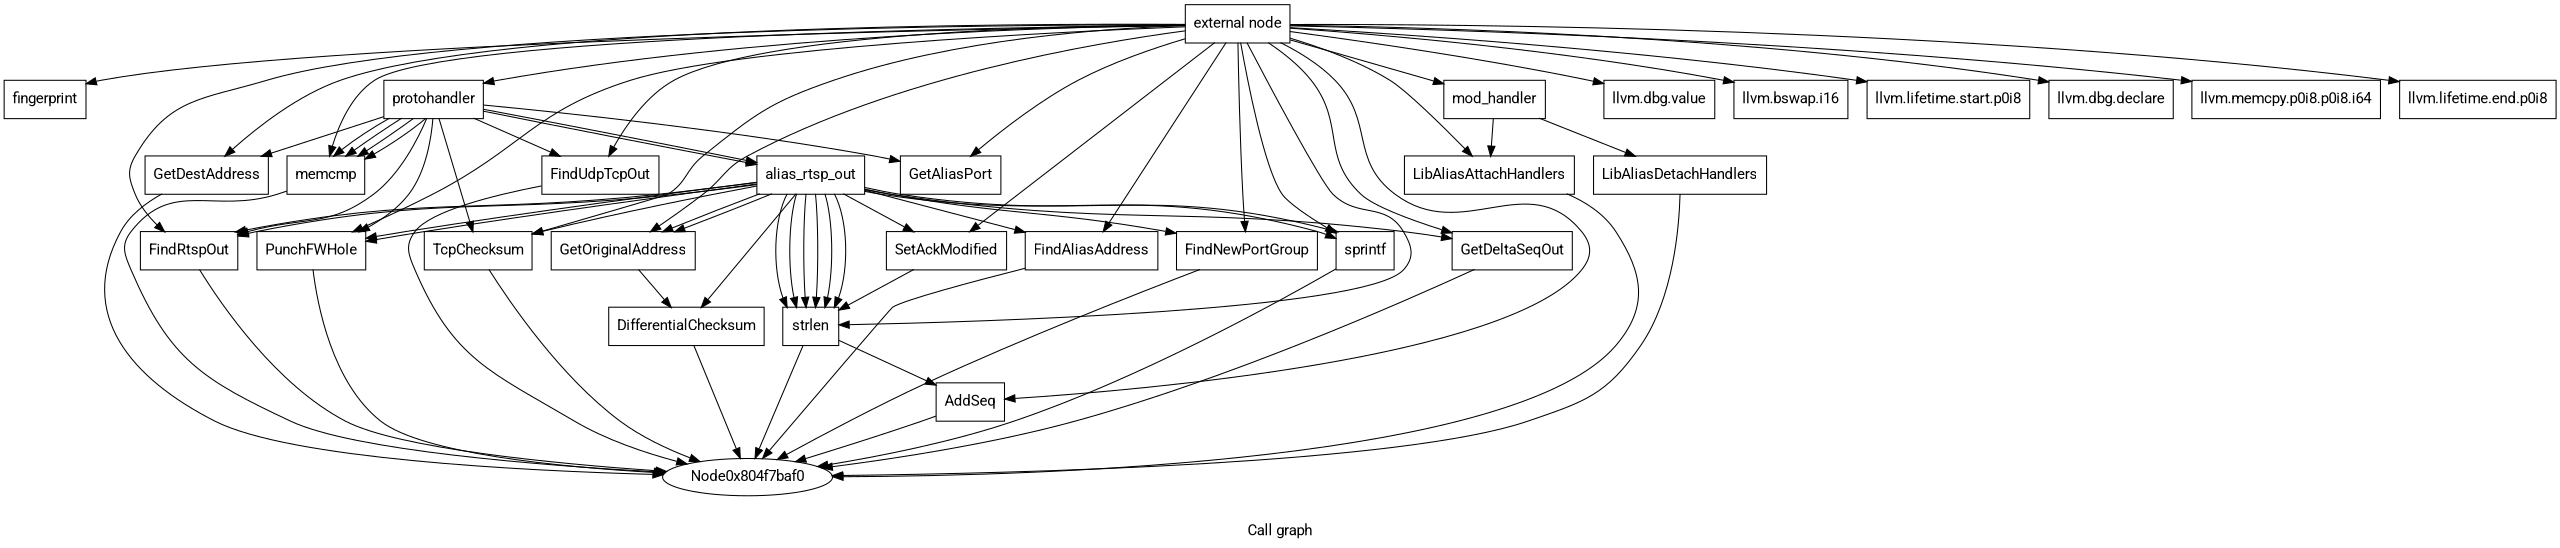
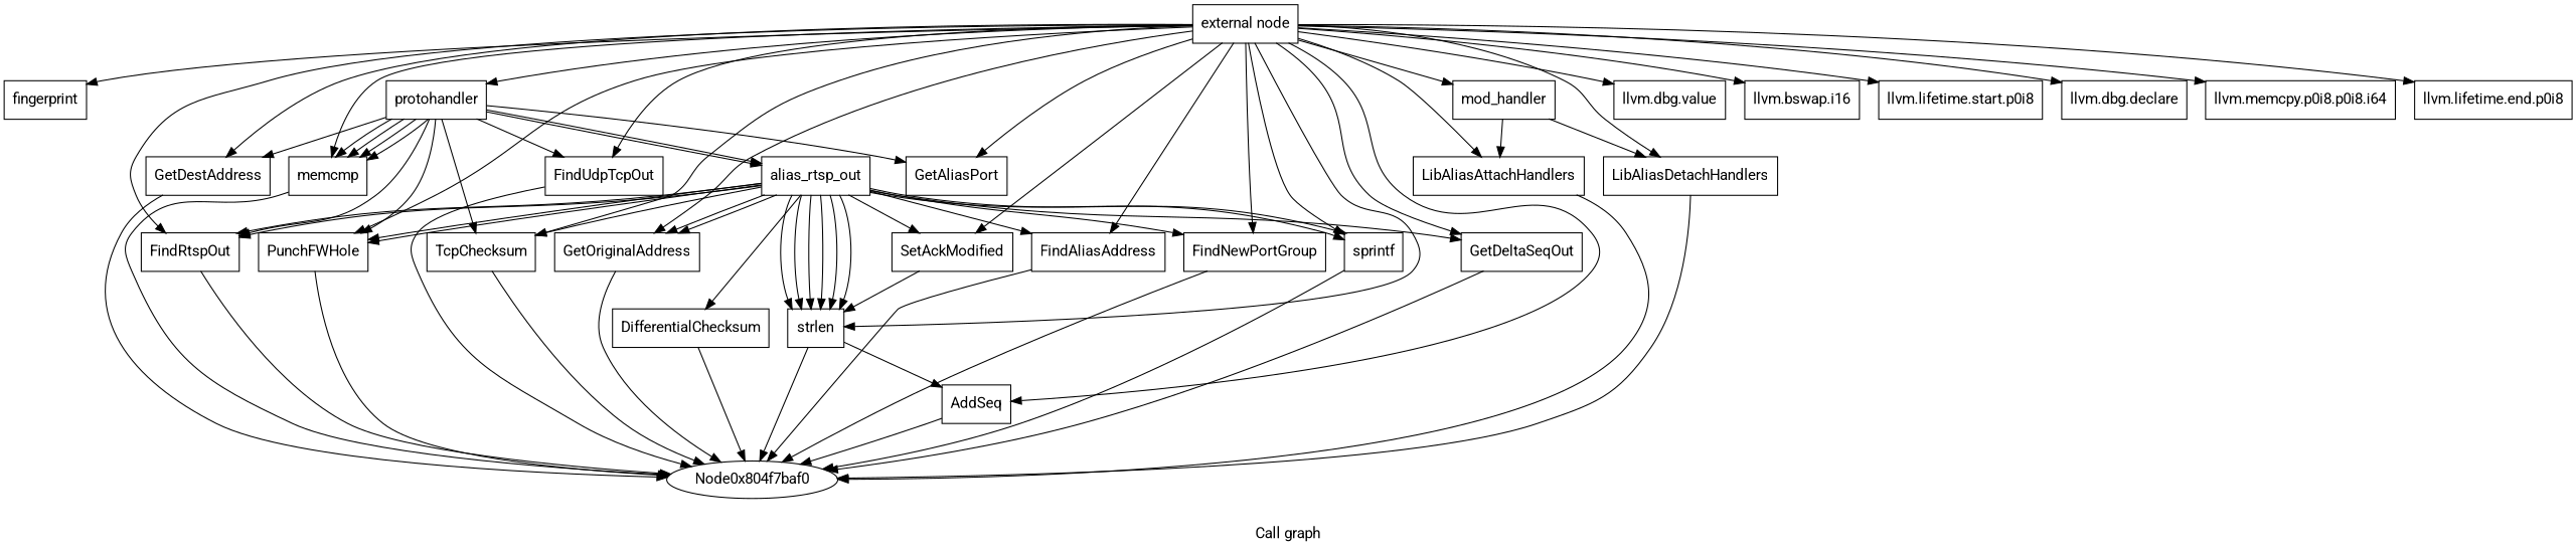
  digraph {
    fontname=Roboto
    label="Call graph"
    node [fontname=Roboto shape=record]
    edge [fontname=Roboto]
    n1 [label="{external node}"]
    n2 [label="{fingerprint}"]
    n3 [label="{protohandler}"]
    n4 [label="{llvm.dbg.value}"]
    n5 [label="{FindRtspOut}"]
    n6 [label="{llvm.bswap.i16}"]
    n7 [label="{memcmp}"]
    n8 [label="{GetDestAddress}"]
    n9 [label="{FindUdpTcpOut}"]
    n10 [label="{PunchFWHole}"]
    n11 [label="{GetAliasPort}"]
    n12 [label="{TcpChecksum}"]
    n13 [label="{llvm.lifetime.start.p0i8}"]
    n14 [label="{llvm.dbg.declare}"]
    n15 [label="{llvm.memcpy.p0i8.p0i8.i64}"]
    n16 [label="{strlen}"]
    n17 [label="{FindAliasAddress}"]
    n18 [label="{FindNewPortGroup}"]
    n19 [label="{GetOriginalAddress}"]
    n20 [label="{sprintf}"]
    n21 [label="{SetAckModified}"]
    n22 [label="{GetDeltaSeqOut}"]
    n23 [label="{AddSeq}"]
    n24 [label="{llvm.lifetime.end.p0i8}"]
    n25 [label="{mod_handler}"]
    n26 [label="{LibAliasAttachHandlers}"]
    n27 [label="{LibAliasDetachHandlers}"]
    n28 [label="{alias_rtsp_out}"]
    Node0x804f7baf0 [shape=""]
    n30 [label="{DifferentialChecksum}"]
    n1 -> n2
    n1 -> n3
    n1 -> n4
    n1 -> n5
    n1 -> n6
    n1 -> n7
    n1 -> n8
    n1 -> n9
    n1 -> n10
    n1 -> n11
    n1 -> n12
    n1 -> n13
    n1 -> n14
    n1 -> n15
    n1 -> n16
    n1 -> n17
    n1 -> n18
    n1 -> n19
    n1 -> n20
    n1 -> n21
    n1 -> n22
    n1 -> n23
    n1 -> n24
    n1 -> n25
    n1 -> n26
+   n1 -> n27
    n3 -> n5
    n3 -> n7
    n3 -> n7
    n3 -> n7
    n3 -> n7
    n3 -> n8
    n3 -> n9
    n3 -> n10
    n3 -> n11
    n3 -> n12
    n3 -> n28
    n3 -> n28
    n5 -> Node0x804f7baf0
    n7 -> Node0x804f7baf0
    n8 -> Node0x804f7baf0
    n9 -> Node0x804f7baf0
    n10 -> Node0x804f7baf0
    n12 -> Node0x804f7baf0
    n16 -> n23
    n16 -> Node0x804f7baf0
    n17 -> Node0x804f7baf0
    n18 -> Node0x804f7baf0
-   n19 -> n30
+   n19 -> Node0x804f7baf0
    n20 -> Node0x804f7baf0
    n21 -> n16
    n22 -> Node0x804f7baf0
    n23 -> Node0x804f7baf0
    n25 -> n26
    n25 -> n27
    n26 -> Node0x804f7baf0
    n27 -> Node0x804f7baf0
    n28 -> n5
    n28 -> n5
    n28 -> n10
    n28 -> n10
    n28 -> n12
    n28 -> n16
    n28 -> n16
    n28 -> n16
    n28 -> n16
    n28 -> n16
    n28 -> n16
    n28 -> n17
    n28 -> n18
    n28 -> n19
    n28 -> n19
    n28 -> n20
    n28 -> n20
    n28 -> n21
    n28 -> n22
    n28 -> n30
    n30 -> Node0x804f7baf0
  }
